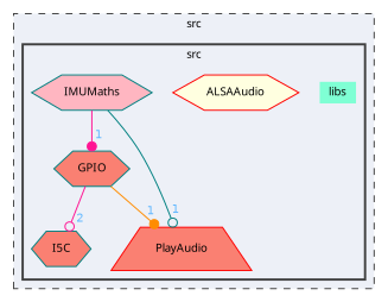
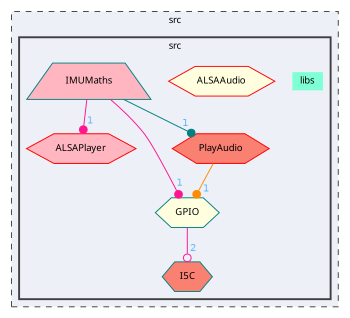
  digraph {
    compound=true
    fontname="Noto Sans"
    node [color=red fillcolor=lightyellow fontname="Noto Sans" fontsize=10 shape=hexagon style=filled]
    edge [arrowhead=dot color=deeppink fontcolor=steelblue1 fontname="Noto Sans" fontsize=10 headlabel=1 labeldistance=1.5 labelfontname=Helvetica labelfontsize=10]
    n1 [fillcolor=aquamarine height=0.2 label=libs shape=plaintext width=0.4]
    n2 [height=0.2 label=ALSAAudio width=0.4]
-   n4 [color=teal fillcolor=salmon height=0.2 label=GPIO width=0.4]
+   n3 [fillcolor=lightpink height=0.2 label=ALSAPlayer width=0.4]
+   n4 [color=teal height=0.2 label=GPIO width=0.4]
    n5 [color=teal fillcolor=salmon height=0.2 label=I5C width=0.4]
-   n6 [color=teal fillcolor=lightpink height=0.2 label=IMUMaths width=0.4]
-   n7 [fillcolor=salmon height=0.2 label=PlayAudio shape=trapezium width=0.4]
+   n6 [color=teal fillcolor=lightpink height=0.2 label=IMUMaths shape=trapezium width=0.4]
+   n7 [fillcolor=salmon height=0.2 label=PlayAudio width=0.4]
    subgraph cluster_1 {
      bgcolor="#edf0f7"
      fontsize=10
      label=src
      pencolor=grey25
      style="filled,dashed"
      subgraph cluster_2 {
        bgcolor="#edf0f7"
        fontsize=10
        label=src
        pencolor=grey25
        style="filled,bold"
        n1
        n2
+       n3
        n4
        n5
        n6
        n7
      }
    }
    n4 -> n5 [arrowhead=odot headlabel=2]
-   n4 -> n7 [color=darkorange]
+   n7 -> n4 [color=darkorange]
+   n6 -> n3
    n6 -> n4
-   n6 -> n7 [arrowhead=odot color=teal]
+   n6 -> n7 [color=teal]
  }
